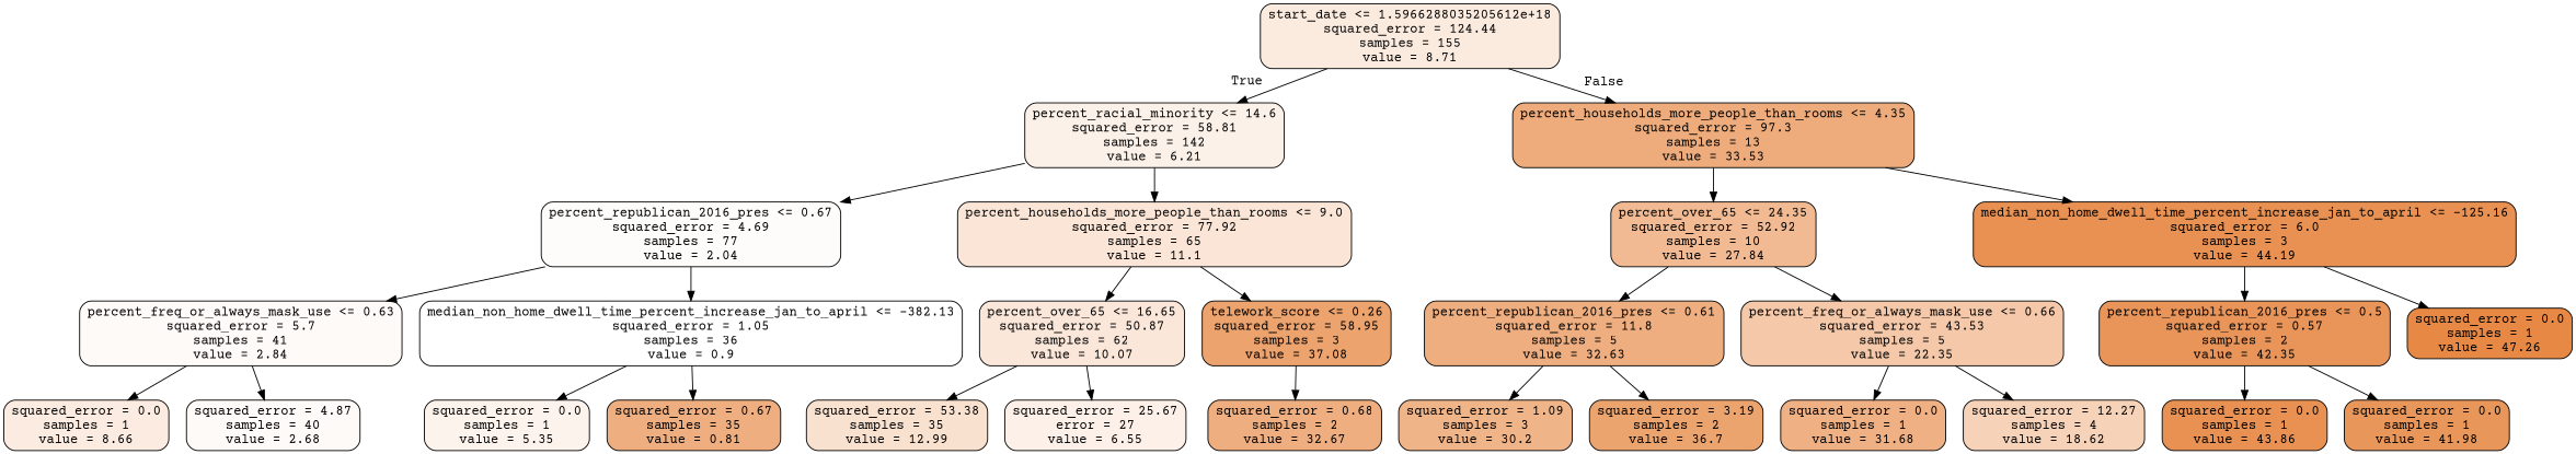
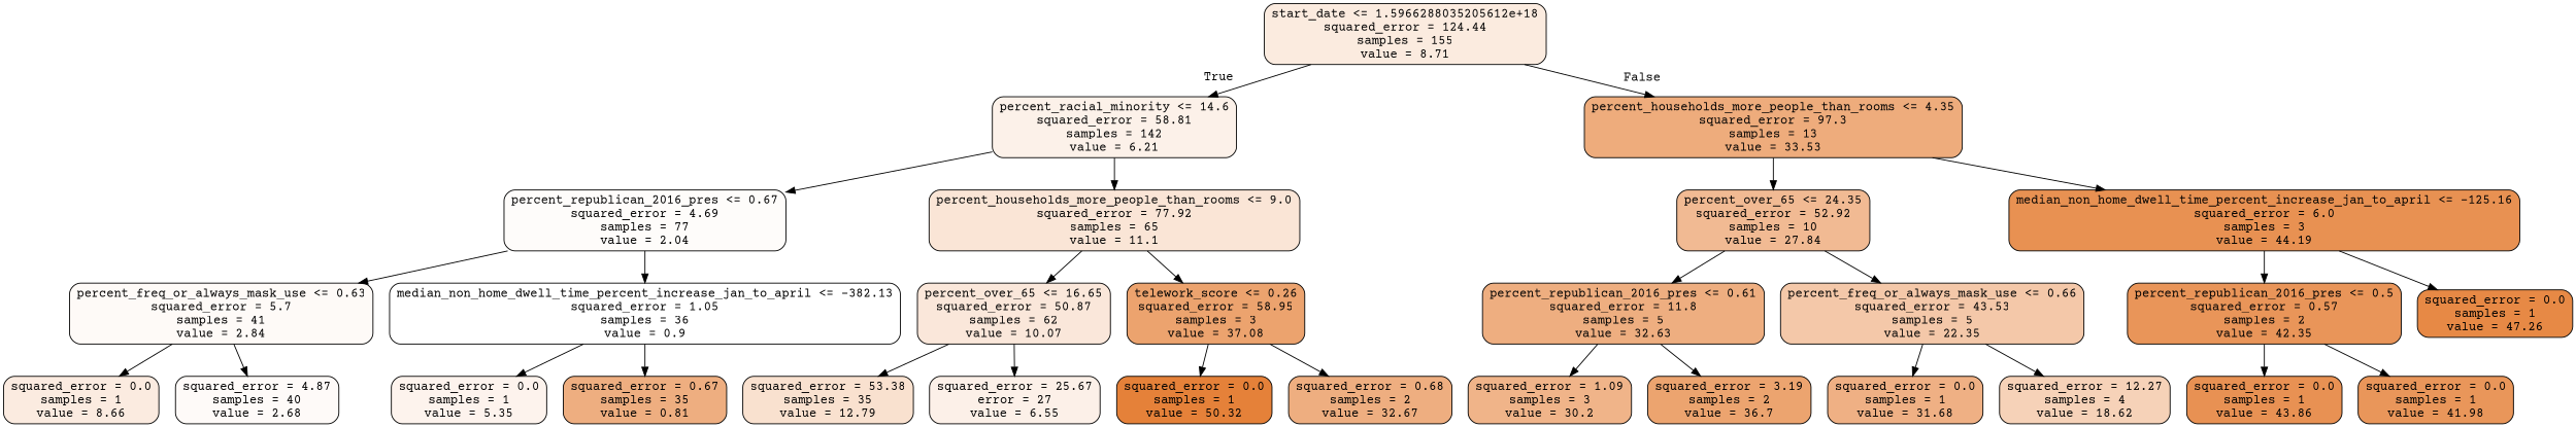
  digraph {
    fontname="Courier Prime"
    node [color=black fillcolor="#eeae80" fontname="Courier Prime" shape=box style="filled, rounded"]
    edge [fontname="Courier Prime"]
    n1 [fillcolor="#fbebdf" label="start_date <= 1.5966288035205612e+18\nsquared_error = 124.44\nsamples = 155\nvalue = 8.71"]
    n2 [fillcolor="#fcf1e9" label="percent_racial_minority <= 14.6\nsquared_error = 58.81\nsamples = 142\nvalue = 6.21"]
    n3 [fillcolor="#eeac7c" label="percent_households_more_people_than_rooms <= 4.35\nsquared_error = 97.3\nsamples = 13\nvalue = 33.53"]
    n4 [fillcolor="#fefcfa" label="percent_republican_2016_pres <= 0.67\nsquared_error = 4.69\nsamples = 77\nvalue = 2.04"]
    n5 [fillcolor="#fae5d6" label="percent_households_more_people_than_rooms <= 9.0\nsquared_error = 77.92\nsamples = 65\nvalue = 11.1"]
    n6 [fillcolor="#f1ba93" label="percent_over_65 <= 24.35\nsquared_error = 52.92\nsamples = 10\nvalue = 27.84"]
    n7 [fillcolor="#e89152" label="median_non_home_dwell_time_percent_increase_jan_to_april <= -125.16\nsquared_error = 6.0\nsamples = 3\nvalue = 44.19"]
    n8 [fillcolor="#fefaf7" label="percent_freq_or_always_mask_use <= 0.63\nsquared_error = 5.7\nsamples = 41\nvalue = 2.84"]
    n9 [fillcolor="#ffffff" label="median_non_home_dwell_time_percent_increase_jan_to_april <= -382.13\nsquared_error = 1.05\nsamples = 36\nvalue = 0.9"]
    n10 [fillcolor="#fae7da" label="percent_over_65 <= 16.65\nsquared_error = 50.87\nsamples = 62\nvalue = 10.07"]
    n11 [fillcolor="#eca36e" label="telework_score <= 0.26\nsquared_error = 58.95\nsamples = 3\nvalue = 37.08"]
    n12 [fillcolor="#fbebe0" label="squared_error = 0.0\nsamples = 1\nvalue = 8.66"]
    n13 [fillcolor="#fefaf8" label="squared_error = 4.87\nsamples = 40\nvalue = 2.68"]
    n14 [fillcolor="#fdf3ed" label="squared_error = 0.0\nsamples = 1\nvalue = 5.35"]
    n15 [label="squared_error = 0.67\nsamples = 35\nvalue = 0.81"]
-   n16 [fillcolor="#f9e1cf" label="squared_error = 53.38\nsamples = 35\nvalue = 12.99"]
+   n16 [fillcolor="#f9e1cf" label="squared_error = 53.38\nsamples = 35\nvalue = 12.79"]
    n17 [fillcolor="#fcf0e8" label="squared_error = 25.67\nerror = 27\nvalue = 6.55"]
+   n18 [fillcolor="#e58139" label="squared_error = 0.0\nsamples = 1\nvalue = 50.32"]
    n19 [label="squared_error = 0.68\nsamples = 2\nvalue = 32.67"]
    n20 [label="percent_republican_2016_pres <= 0.61\nsquared_error = 11.8\nsamples = 5\nvalue = 32.63"]
    n21 [fillcolor="#f4c8a9" label="percent_freq_or_always_mask_use <= 0.66\nsquared_error = 43.53\nsamples = 5\nvalue = 22.35"]
    n22 [fillcolor="#e99559" label="percent_republican_2016_pres <= 0.5\nsquared_error = 0.57\nsamples = 2\nvalue = 42.35"]
    n23 [fillcolor="#e78945" label="squared_error = 0.0\nsamples = 1\nvalue = 47.26"]
    n24 [fillcolor="#f0b489" label="squared_error = 1.09\nsamples = 3\nvalue = 30.2"]
    n25 [fillcolor="#eca46f" label="squared_error = 3.19\nsamples = 2\nvalue = 36.7"]
    n26 [fillcolor="#efb084" label="squared_error = 0.0\nsamples = 1\nvalue = 31.68"]
    n27 [fillcolor="#f6d2b8" label="squared_error = 12.27\nsamples = 4\nvalue = 18.62"]
    n28 [fillcolor="#e89153" label="squared_error = 0.0\nsamples = 1\nvalue = 43.86"]
    n29 [fillcolor="#e9965a" label="squared_error = 0.0\nsamples = 1\nvalue = 41.98"]
    n1 -> n2 [headlabel=True labelangle=45 labeldistance=2.5]
    n1 -> n3 [headlabel=False labelangle=-45 labeldistance=2.5]
    n2 -> n4
    n2 -> n5
    n3 -> n6
    n3 -> n7
    n4 -> n8
    n4 -> n9
    n5 -> n10
    n5 -> n11
    n6 -> n20
    n6 -> n21
    n7 -> n22
    n7 -> n23
    n8 -> n12
    n8 -> n13
    n9 -> n14
    n9 -> n15
    n10 -> n16
    n10 -> n17
+   n11 -> n18
    n11 -> n19
    n20 -> n24
    n20 -> n25
    n21 -> n26
    n21 -> n27
    n22 -> n28
    n22 -> n29
  }
